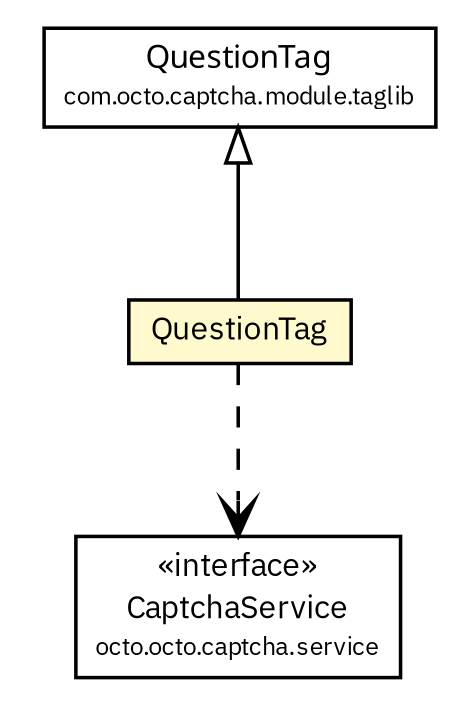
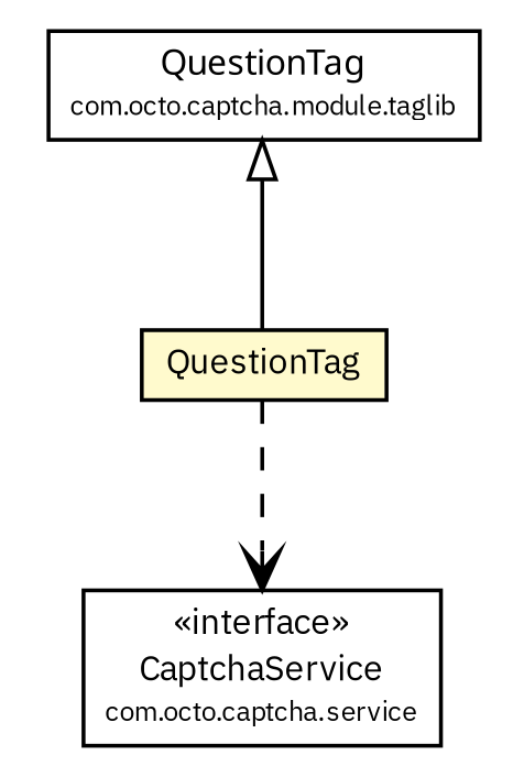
  digraph {
    fontname="IBM Plex Sans"
    node [fontcolor=black fontname="IBM Plex Sans" fontsize=9.0 shape=plaintext]
    edge [fontname="IBM Plex Sans" headport=p labelfontname=arial labelfontsize=10 tailport=p]
    n1 [label=<<table border="0" cellborder="1" cellspacing="0" cellpadding="2" port="p" bgcolor="lemonChiffon" href="./QuestionTag.html"> 		<tr><td><table border="0" cellspacing="0" cellpadding="1"> 			<tr><td> QuestionTag </td></tr> 		</table></td></tr> 		</table>>]
-   n2 [label=<<table border="0" cellborder="1" cellspacing="0" cellpadding="2" port="p" href="http://java.sun.com/j2se/1.4.2/docs/api/com/octo/captcha/service/CaptchaService.html"> 		<tr><td><table border="0" cellspacing="0" cellpadding="1"> 			<tr><td> &laquo;interface&raquo; </td></tr> 			<tr><td> CaptchaService </td></tr> 			<tr><td><font point-size="7.0"> octo.octo.captcha.service </font></td></tr> 		</table></td></tr> 		</table>>]
+   n2 [label=<<table border="0" cellborder="1" cellspacing="0" cellpadding="2" port="p" href="http://java.sun.com/j2se/1.4.2/docs/api/com/octo/captcha/service/CaptchaService.html"> 		<tr><td><table border="0" cellspacing="0" cellpadding="1"> 			<tr><td> &laquo;interface&raquo; </td></tr> 			<tr><td> CaptchaService </td></tr> 			<tr><td><font point-size="7.0"> com.octo.captcha.service </font></td></tr> 		</table></td></tr> 		</table>>]
    n3 [label=<<table border="0" cellborder="1" cellspacing="0" cellpadding="2" port="p" href="http://java.sun.com/j2se/1.4.2/docs/api/com/octo/captcha/module/taglib/QuestionTag.html"> 		<tr><td><table border="0" cellspacing="0" cellpadding="1"> 			<tr><td><font face="ariali"> QuestionTag </font></td></tr> 			<tr><td><font point-size="7.0"> com.octo.captcha.module.taglib </font></td></tr> 		</table></td></tr> 		</table>>]
    n1 -> n2 [arrowhead=open color=black fontcolor=black fontsize=10.0 style=dashed]
    n3 -> n1 [arrowtail=empty dir=back fontsize=10]
  }
